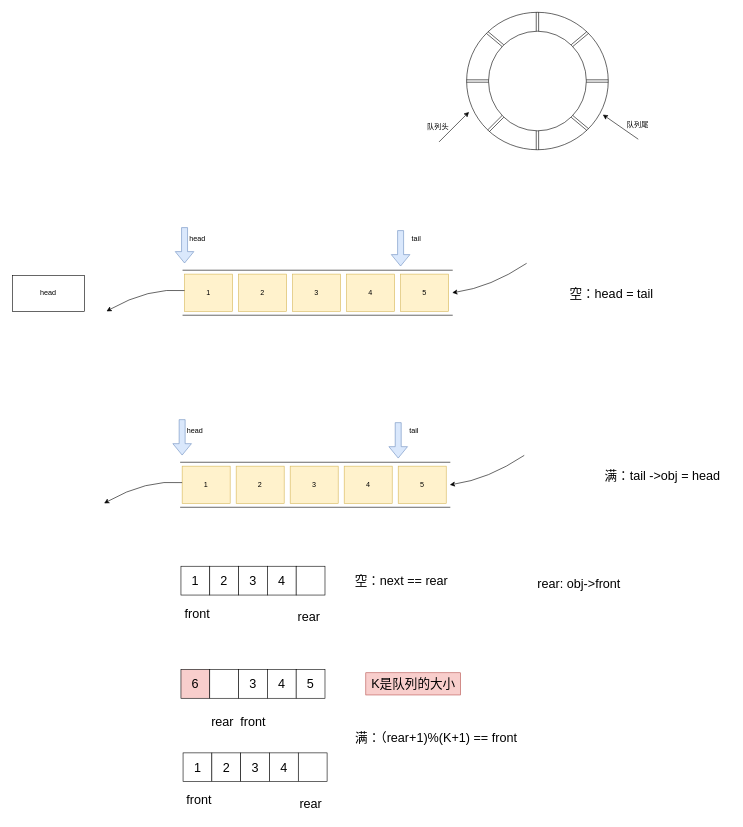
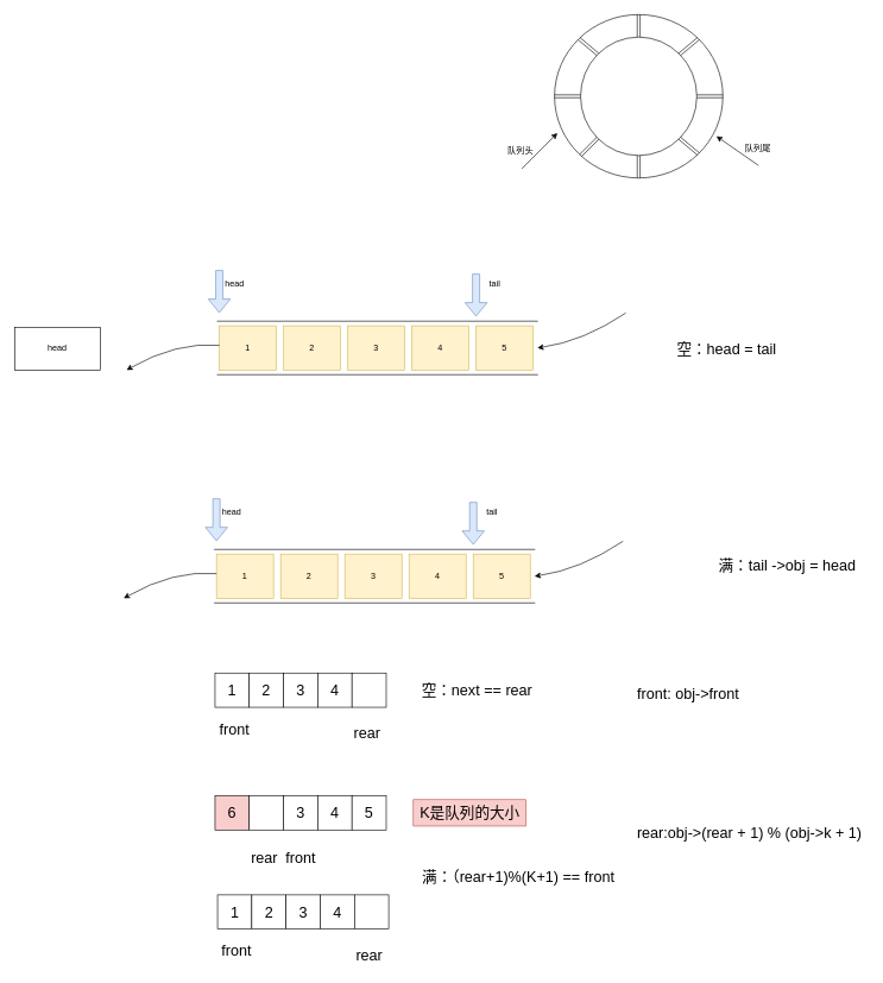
  <mxCell id="0" />
  <mxCell id="1" parent="0" />
  <mxCell id="2" style="edgeStyle=orthogonalEdgeStyle;rounded=0;orthogonalLoop=1;jettySize=auto;html=1;exitX=0.5;exitY=0;exitDx=0;exitDy=0;entryX=0.5;entryY=0;entryDx=0;entryDy=0;" edge="1" parent="1" source="4" target="5"><mxGeometry relative="1" as="geometry" /></mxCell>
  <mxCell id="3" style="edgeStyle=orthogonalEdgeStyle;rounded=0;orthogonalLoop=1;jettySize=auto;html=1;exitX=0.5;exitY=0;exitDx=0;exitDy=0;entryX=0.5;entryY=0;entryDx=0;entryDy=0;" edge="1" parent="1" source="4" target="5"><mxGeometry relative="1" as="geometry" /></mxCell>
  <mxCell id="4" value="" style="ellipse;whiteSpace=wrap;html=1;" vertex="1" parent="1"><mxGeometry x="777" y="20" width="236" height="229" as="geometry" /></mxCell>
  <mxCell id="5" value="" style="ellipse;whiteSpace=wrap;html=1;" vertex="1" parent="1"><mxGeometry x="813.5" y="51.5" width="163" height="166" as="geometry" /></mxCell>
  <mxCell id="6" style="edgeStyle=none;rounded=0;orthogonalLoop=1;jettySize=auto;html=1;exitX=0.5;exitY=0;exitDx=0;exitDy=0;" edge="1" parent="1" source="4" target="4"><mxGeometry relative="1" as="geometry" /></mxCell>
  <mxCell id="7" style="edgeStyle=none;rounded=0;orthogonalLoop=1;jettySize=auto;html=1;exitX=0.5;exitY=0;exitDx=0;exitDy=0;" edge="1" parent="1" source="4" target="4"><mxGeometry relative="1" as="geometry" /></mxCell>
  <mxCell id="8" style="edgeStyle=none;rounded=0;orthogonalLoop=1;jettySize=auto;html=1;exitX=0.5;exitY=0;exitDx=0;exitDy=0;" edge="1" parent="1" source="4" target="4"><mxGeometry relative="1" as="geometry" /></mxCell>
  <mxCell id="9" style="edgeStyle=none;rounded=0;orthogonalLoop=1;jettySize=auto;html=1;exitX=0.5;exitY=0;exitDx=0;exitDy=0;" edge="1" parent="1" source="4" target="4"><mxGeometry relative="1" as="geometry" /></mxCell>
  <mxCell id="10" style="edgeStyle=none;rounded=0;orthogonalLoop=1;jettySize=auto;html=1;exitX=0;exitY=0;exitDx=0;exitDy=0;" edge="1" parent="1" source="4" target="4"><mxGeometry relative="1" as="geometry" /></mxCell>
  <mxCell id="11" style="edgeStyle=none;rounded=0;orthogonalLoop=1;jettySize=auto;html=1;exitX=0.5;exitY=0;exitDx=0;exitDy=0;" edge="1" parent="1" source="4" target="4"><mxGeometry relative="1" as="geometry" /></mxCell>
  <mxCell id="12" style="rounded=0;orthogonalLoop=1;jettySize=auto;html=1;exitX=1;exitY=0;exitDx=0;exitDy=0;entryX=1;entryY=0;entryDx=0;entryDy=0;strokeColor=default;shape=link;" edge="1" parent="1" source="4" target="5"><mxGeometry relative="1" as="geometry" /></mxCell>
  <mxCell id="13" style="edgeStyle=none;rounded=0;orthogonalLoop=1;jettySize=auto;html=1;exitX=0;exitY=0;exitDx=0;exitDy=0;shape=link;entryX=0;entryY=0;entryDx=0;entryDy=0;" edge="1" parent="1" source="4" target="5"><mxGeometry relative="1" as="geometry"><mxPoint x="837" y="73" as="targetPoint" /></mxGeometry></mxCell>
  <mxCell id="14" style="edgeStyle=orthogonalEdgeStyle;rounded=0;orthogonalLoop=1;jettySize=auto;html=1;exitX=0.5;exitY=0;exitDx=0;exitDy=0;entryX=0.5;entryY=0;entryDx=0;entryDy=0;shape=link;" edge="1" parent="1" source="4" target="5"><mxGeometry relative="1" as="geometry" /></mxCell>
  <mxCell id="15" style="edgeStyle=orthogonalEdgeStyle;shape=link;rounded=0;orthogonalLoop=1;jettySize=auto;html=1;exitX=0;exitY=0.5;exitDx=0;exitDy=0;entryX=0;entryY=0.5;entryDx=0;entryDy=0;strokeColor=default;" edge="1" parent="1" source="4" target="5"><mxGeometry relative="1" as="geometry" /></mxCell>
  <mxCell id="16" style="edgeStyle=orthogonalEdgeStyle;shape=link;rounded=0;orthogonalLoop=1;jettySize=auto;html=1;exitX=0.5;exitY=1;exitDx=0;exitDy=0;entryX=0.5;entryY=1;entryDx=0;entryDy=0;strokeColor=default;" edge="1" parent="1" source="5" target="4"><mxGeometry relative="1" as="geometry" /></mxCell>
  <mxCell id="17" style="edgeStyle=orthogonalEdgeStyle;shape=link;rounded=0;orthogonalLoop=1;jettySize=auto;html=1;exitX=1;exitY=0.5;exitDx=0;exitDy=0;entryX=1;entryY=0.5;entryDx=0;entryDy=0;strokeColor=default;" edge="1" parent="1" source="5" target="4"><mxGeometry relative="1" as="geometry" /></mxCell>
  <mxCell id="18" style="shape=link;rounded=0;orthogonalLoop=1;jettySize=auto;html=1;exitX=1;exitY=1;exitDx=0;exitDy=0;entryX=1;entryY=1;entryDx=0;entryDy=0;strokeColor=default;" edge="1" parent="1" source="5" target="4"><mxGeometry relative="1" as="geometry" /></mxCell>
  <mxCell id="19" style="edgeStyle=none;shape=link;rounded=0;orthogonalLoop=1;jettySize=auto;html=1;exitX=0;exitY=1;exitDx=0;exitDy=0;strokeColor=default;" edge="1" parent="1" source="5" target="4"><mxGeometry relative="1" as="geometry" /></mxCell>
  <mxCell id="20" value="" style="endArrow=classic;html=1;rounded=0;strokeColor=default;" edge="1" parent="1"><mxGeometry width="50" height="50" relative="1" as="geometry"><mxPoint x="731" y="236" as="sourcePoint" /><mxPoint x="781" y="186" as="targetPoint" /></mxGeometry></mxCell>
  <mxCell id="21" value="队列头" style="text;html=1;align=center;verticalAlign=middle;resizable=0;points=[];autosize=1;strokeColor=none;fillColor=none;" vertex="1" parent="1"><mxGeometry x="702" y="198" width="54" height="26" as="geometry" /></mxCell>
  <mxCell id="22" value="" style="endArrow=classic;html=1;rounded=0;strokeColor=default;" edge="1" parent="1"><mxGeometry width="50" height="50" relative="1" as="geometry"><mxPoint x="1063" y="231.5" as="sourcePoint" /><mxPoint x="1004" y="190.5" as="targetPoint" /></mxGeometry></mxCell>
  <mxCell id="23" value="队列尾" style="text;html=1;align=center;verticalAlign=middle;resizable=0;points=[];autosize=1;strokeColor=none;fillColor=none;" vertex="1" parent="1"><mxGeometry x="1035" y="194" width="54" height="26" as="geometry" /></mxCell>
  <mxCell id="24" value="zzzzzzz" style="shape=partialRectangle;whiteSpace=wrap;html=1;bottom=0;top=0;fillColor=none;rotation=90;" vertex="1" parent="1"><mxGeometry x="491.25" y="263" width="75" height="448.5" as="geometry" /></mxCell>
  <mxCell id="25" value="1" style="rounded=0;whiteSpace=wrap;html=1;fillColor=#fff2cc;strokeColor=#d6b656;" vertex="1" parent="1"><mxGeometry x="307" y="456.25" width="80" height="62" as="geometry" /></mxCell>
  <mxCell id="26" value="2" style="rounded=0;whiteSpace=wrap;html=1;fillColor=#fff2cc;strokeColor=#d6b656;" vertex="1" parent="1"><mxGeometry x="397" y="456.25" width="80" height="62" as="geometry" /></mxCell>
  <mxCell id="27" value="3" style="rounded=0;whiteSpace=wrap;html=1;fillColor=#fff2cc;strokeColor=#d6b656;" vertex="1" parent="1"><mxGeometry x="487" y="456.25" width="80" height="62" as="geometry" /></mxCell>
  <mxCell id="28" value="4" style="rounded=0;whiteSpace=wrap;html=1;fillColor=#fff2cc;strokeColor=#d6b656;" vertex="1" parent="1"><mxGeometry x="577" y="456.25" width="80" height="62" as="geometry" /></mxCell>
  <mxCell id="29" value="5" style="rounded=0;whiteSpace=wrap;html=1;fillColor=#fff2cc;strokeColor=#d6b656;" vertex="1" parent="1"><mxGeometry x="667" y="456.25" width="80" height="62" as="geometry" /></mxCell>
  <mxCell id="30" value="" style="endArrow=classic;html=1;curved=1;rounded=0;strokeColor=default;" edge="1" source="25" parent="1"><mxGeometry width="50" height="50" relative="1" as="geometry"><mxPoint x="247" y="498.25" as="sourcePoint" /><mxPoint x="177" y="518.25" as="targetPoint" /><Array as="points"><mxPoint x="247" y="478.25" /></Array></mxGeometry></mxCell>
  <mxCell id="31" value="" style="shape=flexArrow;endArrow=classic;html=1;curved=1;fillColor=#dae8fc;strokeColor=#6c8ebf;rounded=0;" edge="1" parent="1"><mxGeometry width="50" height="50" relative="1" as="geometry"><mxPoint x="307" y="378.25" as="sourcePoint" /><mxPoint x="307" y="438.25" as="targetPoint" /></mxGeometry></mxCell>
  <mxCell id="32" value="" style="shape=flexArrow;endArrow=classic;html=1;curved=1;fillColor=#dae8fc;strokeColor=#6c8ebf;rounded=0;" edge="1" parent="1"><mxGeometry width="50" height="50" relative="1" as="geometry"><mxPoint x="667" y="383.25" as="sourcePoint" /><mxPoint x="667" y="443.25" as="targetPoint" /></mxGeometry></mxCell>
  <mxCell id="33" value="head" style="text;html=1;align=center;verticalAlign=middle;resizable=0;points=[];autosize=1;strokeColor=none;fillColor=none;" vertex="1" parent="1"><mxGeometry x="305" y="385.25" width="45" height="26" as="geometry" /></mxCell>
  <mxCell id="34" value="tail" style="text;html=1;align=center;verticalAlign=middle;resizable=0;points=[];autosize=1;strokeColor=none;fillColor=none;" vertex="1" parent="1"><mxGeometry x="676" y="385.25" width="33" height="26" as="geometry" /></mxCell>
  <mxCell id="35" value="" style="endArrow=classic;html=1;curved=1;entryX=0.5;entryY=0;entryDx=0;entryDy=0;rounded=0;strokeColor=default;" edge="1" target="24" parent="1"><mxGeometry width="50" height="50" relative="1" as="geometry"><mxPoint x="877" y="438.25" as="sourcePoint" /><mxPoint x="827" y="478.25" as="targetPoint" /><Array as="points"><mxPoint x="817" y="478.25" /></Array></mxGeometry></mxCell>
  <mxCell id="36" value="" style="shape=partialRectangle;whiteSpace=wrap;html=1;bottom=0;top=0;fillColor=none;rotation=90;" vertex="1" parent="1"><mxGeometry x="487.25" y="583" width="75" height="448.5" as="geometry" /></mxCell>
  <mxCell id="37" value="1" style="rounded=0;whiteSpace=wrap;html=1;fillColor=#fff2cc;strokeColor=#d6b656;" vertex="1" parent="1"><mxGeometry x="303" y="776.25" width="80" height="62" as="geometry" /></mxCell>
  <mxCell id="38" value="2" style="rounded=0;whiteSpace=wrap;html=1;fillColor=#fff2cc;strokeColor=#d6b656;" vertex="1" parent="1"><mxGeometry x="393" y="776.25" width="80" height="62" as="geometry" /></mxCell>
  <mxCell id="39" value="3" style="rounded=0;whiteSpace=wrap;html=1;fillColor=#fff2cc;strokeColor=#d6b656;" vertex="1" parent="1"><mxGeometry x="483" y="776.25" width="80" height="62" as="geometry" /></mxCell>
  <mxCell id="40" value="4" style="rounded=0;whiteSpace=wrap;html=1;fillColor=#fff2cc;strokeColor=#d6b656;" vertex="1" parent="1"><mxGeometry x="573" y="776.25" width="80" height="62" as="geometry" /></mxCell>
  <mxCell id="41" value="5" style="rounded=0;whiteSpace=wrap;html=1;fillColor=#fff2cc;strokeColor=#d6b656;" vertex="1" parent="1"><mxGeometry x="663" y="776.25" width="80" height="62" as="geometry" /></mxCell>
  <mxCell id="42" value="" style="endArrow=classic;html=1;curved=1;rounded=0;strokeColor=default;" edge="1" source="37" parent="1"><mxGeometry width="50" height="50" relative="1" as="geometry"><mxPoint x="243" y="818.25" as="sourcePoint" /><mxPoint x="173" y="838.25" as="targetPoint" /><Array as="points"><mxPoint x="243" y="798.25" /></Array></mxGeometry></mxCell>
  <mxCell id="43" value="" style="shape=flexArrow;endArrow=classic;html=1;curved=1;fillColor=#dae8fc;strokeColor=#6c8ebf;rounded=0;" edge="1" parent="1"><mxGeometry width="50" height="50" relative="1" as="geometry"><mxPoint x="303" y="698.25" as="sourcePoint" /><mxPoint x="303" y="758.25" as="targetPoint" /></mxGeometry></mxCell>
  <mxCell id="44" value="" style="shape=flexArrow;endArrow=classic;html=1;curved=1;fillColor=#dae8fc;strokeColor=#6c8ebf;rounded=0;" edge="1" parent="1"><mxGeometry width="50" height="50" relative="1" as="geometry"><mxPoint x="663" y="703.25" as="sourcePoint" /><mxPoint x="663" y="763.25" as="targetPoint" /></mxGeometry></mxCell>
  <mxCell id="45" value="head" style="text;html=1;align=center;verticalAlign=middle;resizable=0;points=[];autosize=1;strokeColor=none;fillColor=none;" vertex="1" parent="1"><mxGeometry x="301" y="705.25" width="45" height="26" as="geometry" /></mxCell>
  <mxCell id="46" value="tail" style="text;html=1;align=center;verticalAlign=middle;resizable=0;points=[];autosize=1;strokeColor=none;fillColor=none;" vertex="1" parent="1"><mxGeometry x="672" y="705.25" width="33" height="26" as="geometry" /></mxCell>
  <mxCell id="47" value="" style="endArrow=classic;html=1;curved=1;entryX=0.5;entryY=0;entryDx=0;entryDy=0;rounded=0;strokeColor=default;" edge="1" target="36" parent="1"><mxGeometry width="50" height="50" relative="1" as="geometry"><mxPoint x="873" y="758.25" as="sourcePoint" /><mxPoint x="823" y="798.25" as="targetPoint" /><Array as="points"><mxPoint x="813" y="798.25" /></Array></mxGeometry></mxCell>
  <mxCell id="48" value="head" style="rounded=0;whiteSpace=wrap;html=1;" vertex="1" parent="1"><mxGeometry x="20" y="458.25" width="120" height="60" as="geometry" /></mxCell>
  <mxCell id="49" value="空：head = tail" style="text;html=1;align=center;verticalAlign=middle;resizable=0;points=[];autosize=1;strokeColor=none;fillColor=none;fontSize=21;" vertex="1" parent="1"><mxGeometry x="939" y="470" width="157" height="37" as="geometry" /></mxCell>
  <mxCell id="50" value="满：tail -&amp;gt;obj = head" style="text;html=1;align=center;verticalAlign=middle;resizable=0;points=[];autosize=1;strokeColor=none;fillColor=none;fontSize=21;" vertex="1" parent="1"><mxGeometry x="992" y="772" width="222" height="37" as="geometry" /></mxCell>
  <mxCell id="51" value="1" style="rounded=0;whiteSpace=wrap;html=1;strokeWidth=1;imageWidth=10;imageHeight=10;arcSize=12;fontSize=21;flipH=0;" vertex="1" parent="1"><mxGeometry x="301" y="943" width="48" height="48" as="geometry" /></mxCell>
  <mxCell id="52" value="2" style="rounded=0;whiteSpace=wrap;html=1;strokeWidth=1;imageWidth=10;imageHeight=10;arcSize=12;fontSize=21;flipH=0;" vertex="1" parent="1"><mxGeometry x="349" y="943" width="48" height="48" as="geometry" /></mxCell>
  <mxCell id="53" value="3" style="rounded=0;whiteSpace=wrap;html=1;strokeWidth=1;imageWidth=10;imageHeight=10;arcSize=12;fontSize=21;flipH=0;" vertex="1" parent="1"><mxGeometry x="397" y="943" width="48" height="48" as="geometry" /></mxCell>
  <mxCell id="54" value="4" style="rounded=0;whiteSpace=wrap;html=1;strokeWidth=1;imageWidth=10;imageHeight=10;arcSize=12;fontSize=21;flipH=0;" vertex="1" parent="1"><mxGeometry x="445" y="943" width="48" height="48" as="geometry" /></mxCell>
  <mxCell id="55" value="" style="rounded=0;whiteSpace=wrap;html=1;strokeWidth=1;imageWidth=10;imageHeight=10;arcSize=12;fontSize=21;flipH=0;" vertex="1" parent="1"><mxGeometry x="493" y="943" width="48" height="48" as="geometry" /></mxCell>
  <mxCell id="56" value="front" style="text;html=1;align=center;verticalAlign=middle;resizable=0;points=[];autosize=1;strokeColor=none;fillColor=none;fontSize=21;" vertex="1" parent="1"><mxGeometry x="297.5" y="1002" width="60" height="37" as="geometry" /></mxCell>
  <mxCell id="57" value="rear" style="text;html=1;align=center;verticalAlign=middle;resizable=0;points=[];autosize=1;strokeColor=none;fillColor=none;fontSize=21;" vertex="1" parent="1"><mxGeometry x="486" y="1008" width="55" height="37" as="geometry" /></mxCell>
  <mxCell id="58" value="空：next == rear" style="text;html=1;align=center;verticalAlign=middle;resizable=0;points=[];autosize=1;strokeColor=none;fillColor=none;fontSize=21;" vertex="1" parent="1"><mxGeometry x="580" y="948.5" width="176" height="37" as="geometry" /></mxCell>
  <mxCell id="59" value="6" style="rounded=0;whiteSpace=wrap;html=1;strokeWidth=1;imageWidth=10;imageHeight=10;arcSize=12;fontSize=21;flipH=0;fillColor=#f8cecc;" vertex="1" parent="1"><mxGeometry x="301" y="1115" width="48" height="48" as="geometry" /></mxCell>
  <mxCell id="60" value="" style="rounded=0;whiteSpace=wrap;html=1;strokeWidth=1;imageWidth=10;imageHeight=10;arcSize=12;fontSize=21;flipH=0;" vertex="1" parent="1"><mxGeometry x="349" y="1115" width="48" height="48" as="geometry" /></mxCell>
  <mxCell id="61" value="3" style="rounded=0;whiteSpace=wrap;html=1;strokeWidth=1;imageWidth=10;imageHeight=10;arcSize=12;fontSize=21;flipH=0;" vertex="1" parent="1"><mxGeometry x="397" y="1115" width="48" height="48" as="geometry" /></mxCell>
  <mxCell id="62" value="4" style="rounded=0;whiteSpace=wrap;html=1;strokeWidth=1;imageWidth=10;imageHeight=10;arcSize=12;fontSize=21;flipH=0;" vertex="1" parent="1"><mxGeometry x="445" y="1115" width="48" height="48" as="geometry" /></mxCell>
  <mxCell id="63" value="5" style="rounded=0;whiteSpace=wrap;html=1;strokeWidth=1;imageWidth=10;imageHeight=10;arcSize=12;fontSize=21;flipH=0;" vertex="1" parent="1"><mxGeometry x="493" y="1115" width="48" height="48" as="geometry" /></mxCell>
  <mxCell id="64" value="front" style="text;html=1;align=center;verticalAlign=middle;resizable=0;points=[];autosize=1;strokeColor=none;fillColor=none;fontSize=21;" vertex="1" parent="1"><mxGeometry x="391" y="1182" width="60" height="37" as="geometry" /></mxCell>
  <mxCell id="65" value="rear" style="text;html=1;align=center;verticalAlign=middle;resizable=0;points=[];autosize=1;strokeColor=none;fillColor=none;fontSize=21;" vertex="1" parent="1"><mxGeometry x="342" y="1182" width="55" height="37" as="geometry" /></mxCell>
  <mxCell id="66" value="1" style="rounded=0;whiteSpace=wrap;html=1;strokeWidth=1;imageWidth=10;imageHeight=10;arcSize=12;fontSize=21;flipH=0;" vertex="1" parent="1"><mxGeometry x="304.5" y="1254" width="48" height="48" as="geometry" /></mxCell>
  <mxCell id="67" value="2" style="rounded=0;whiteSpace=wrap;html=1;strokeWidth=1;imageWidth=10;imageHeight=10;arcSize=12;fontSize=21;flipH=0;" vertex="1" parent="1"><mxGeometry x="352.5" y="1254" width="48" height="48" as="geometry" /></mxCell>
  <mxCell id="68" value="3" style="rounded=0;whiteSpace=wrap;html=1;strokeWidth=1;imageWidth=10;imageHeight=10;arcSize=12;fontSize=21;flipH=0;" vertex="1" parent="1"><mxGeometry x="400.5" y="1254" width="48" height="48" as="geometry" /></mxCell>
  <mxCell id="69" value="4" style="rounded=0;whiteSpace=wrap;html=1;strokeWidth=1;imageWidth=10;imageHeight=10;arcSize=12;fontSize=21;flipH=0;" vertex="1" parent="1"><mxGeometry x="448.5" y="1254" width="48" height="48" as="geometry" /></mxCell>
  <mxCell id="70" value="" style="rounded=0;whiteSpace=wrap;html=1;strokeWidth=1;imageWidth=10;imageHeight=10;arcSize=12;fontSize=21;flipH=0;" vertex="1" parent="1"><mxGeometry x="496.5" y="1254" width="48" height="48" as="geometry" /></mxCell>
  <mxCell id="71" value="front" style="text;html=1;align=center;verticalAlign=middle;resizable=0;points=[];autosize=1;strokeColor=none;fillColor=none;fontSize=21;" vertex="1" parent="1"><mxGeometry x="301" y="1313" width="60" height="37" as="geometry" /></mxCell>
  <mxCell id="72" value="rear" style="text;html=1;align=center;verticalAlign=middle;resizable=0;points=[];autosize=1;strokeColor=none;fillColor=none;fontSize=21;" vertex="1" parent="1"><mxGeometry x="489.5" y="1319" width="55" height="37" as="geometry" /></mxCell>
  <mxCell id="73" value="满：（rear+1)%(K+1) == front" style="text;html=1;align=center;verticalAlign=middle;resizable=0;points=[];autosize=1;strokeColor=none;fillColor=none;fontSize=21;" vertex="1" parent="1"><mxGeometry x="577" y="1209" width="298" height="37" as="geometry" /></mxCell>
- <mxCell id="74" value="K是队列的大小" style="text;html=1;align=center;verticalAlign=middle;resizable=0;points=[];autosize=1;strokeColor=#b85450;fillColor=#f8cecc;fontSize=21;fontColor=#000000;" vertex="1" parent="1"><mxGeometry x="609" y="1120.5" width="158" height="37" as="geometry" /></mxCell>
- <mxCell id="75" value="rear: obj-&amp;gt;front" style="text;html=1;align=center;verticalAlign=middle;resizable=0;points=[];autosize=1;strokeColor=none;fillColor=none;fontSize=21;fontColor=#000000;" vertex="1" parent="1"><mxGeometry x="883" y="953" width="161" height="37" as="geometry" /></mxCell>
+ <mxCell id="74" value="K是队列的大小" style="text;html=1;align=center;verticalAlign=middle;resizable=0;points=[];autosize=1;strokeColor=#b85450;fillColor=#f8cecc;fontSize=21;fontColor=#000000;" vertex="1" parent="1"><mxGeometry x="579" y="1120.5" width="158" height="37" as="geometry" /></mxCell>
+ <mxCell id="75" value="front: obj-&amp;gt;front" style="text;html=1;align=center;verticalAlign=middle;resizable=0;points=[];autosize=1;strokeColor=none;fillColor=none;fontSize=21;fontColor=#000000;" vertex="1" parent="1"><mxGeometry x="883" y="953" width="161" height="37" as="geometry" /></mxCell>
+ <mxCell id="76" value="rear:obj-&amp;gt;(rear + 1) % (obj-&amp;gt;k + 1)" style="text;html=1;align=center;verticalAlign=middle;resizable=0;points=[];autosize=1;strokeColor=none;fillColor=none;fontSize=21;fontColor=#000000;" vertex="1" parent="1"><mxGeometry x="883" y="1148" width="333" height="37" as="geometry" /></mxCell>
